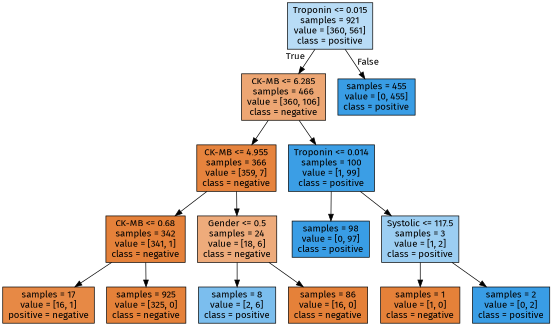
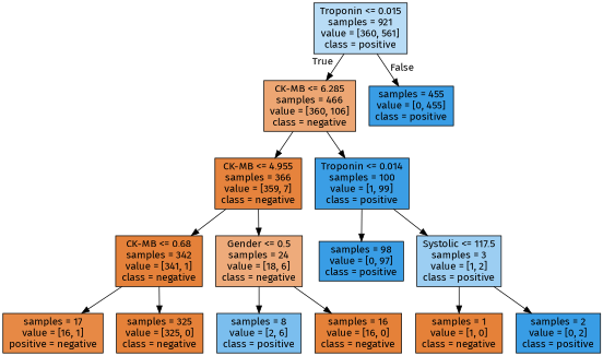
  digraph {
    fontname="Fira Sans"
    node [color=black fillcolor="#399de5" fontname="Fira Sans" shape=box style=filled]
    edge [fontname="Fira Sans"]
    n1 [fillcolor="#b8dcf6" label="Troponin <= 0.015\nsamples = 921\nvalue = [360, 561]\nclass = positive"]
    n2 [fillcolor="#eda673" label="CK-MB <= 6.285\nsamples = 466\nvalue = [360, 106]\nclass = negative"]
    n3 [label="samples = 455\nvalue = [0, 455]\nclass = positive"]
    n4 [fillcolor="#e6833d" label="CK-MB <= 4.955\nsamples = 366\nvalue = [359, 7]\nclass = negative"]
    n5 [fillcolor="#3b9ee5" label="Troponin <= 0.014\nsamples = 100\nvalue = [1, 99]\nclass = positive"]
    n6 [fillcolor="#e5813a" label="CK-MB <= 0.68\nsamples = 342\nvalue = [341, 1]\nclass = negative"]
    n7 [fillcolor="#eeab7b" label="Gender <= 0.5\nsamples = 24\nvalue = [18, 6]\nclass = negative"]
    n8 [label="samples = 98\nvalue = [0, 97]\nclass = positive"]
    n9 [fillcolor="#9ccef2" label="Systolic <= 117.5\nsamples = 3\nvalue = [1, 2]\nclass = positive"]
    n10 [fillcolor="#e78945" label="samples = 17\nvalue = [16, 1]\npositive = negative"]
-   n11 [fillcolor="#e58139" label="samples = 925\nvalue = [325, 0]\nclass = negative"]
+   n11 [fillcolor="#e58139" label="samples = 325\nvalue = [325, 0]\nclass = negative"]
    n12 [fillcolor="#7bbeee" label="samples = 8\nvalue = [2, 6]\nclass = positive"]
-   n13 [fillcolor="#e58139" label="samples = 86\nvalue = [16, 0]\nclass = negative"]
+   n13 [fillcolor="#e58139" label="samples = 16\nvalue = [16, 0]\nclass = negative"]
    n14 [fillcolor="#e58139" label="samples = 1\nvalue = [1, 0]\nclass = negative"]
    n15 [label="samples = 2\nvalue = [0, 2]\nclass = positive"]
    n1 -> n2 [headlabel=True labelangle=45 labeldistance=2.5]
    n1 -> n3 [headlabel=False labelangle=-45 labeldistance=2.5]
    n2 -> n4
    n2 -> n5
    n4 -> n6
    n4 -> n7
    n5 -> n8
    n5 -> n9
    n6 -> n10
    n6 -> n11
    n7 -> n12
    n7 -> n13
    n9 -> n14
    n9 -> n15
  }
